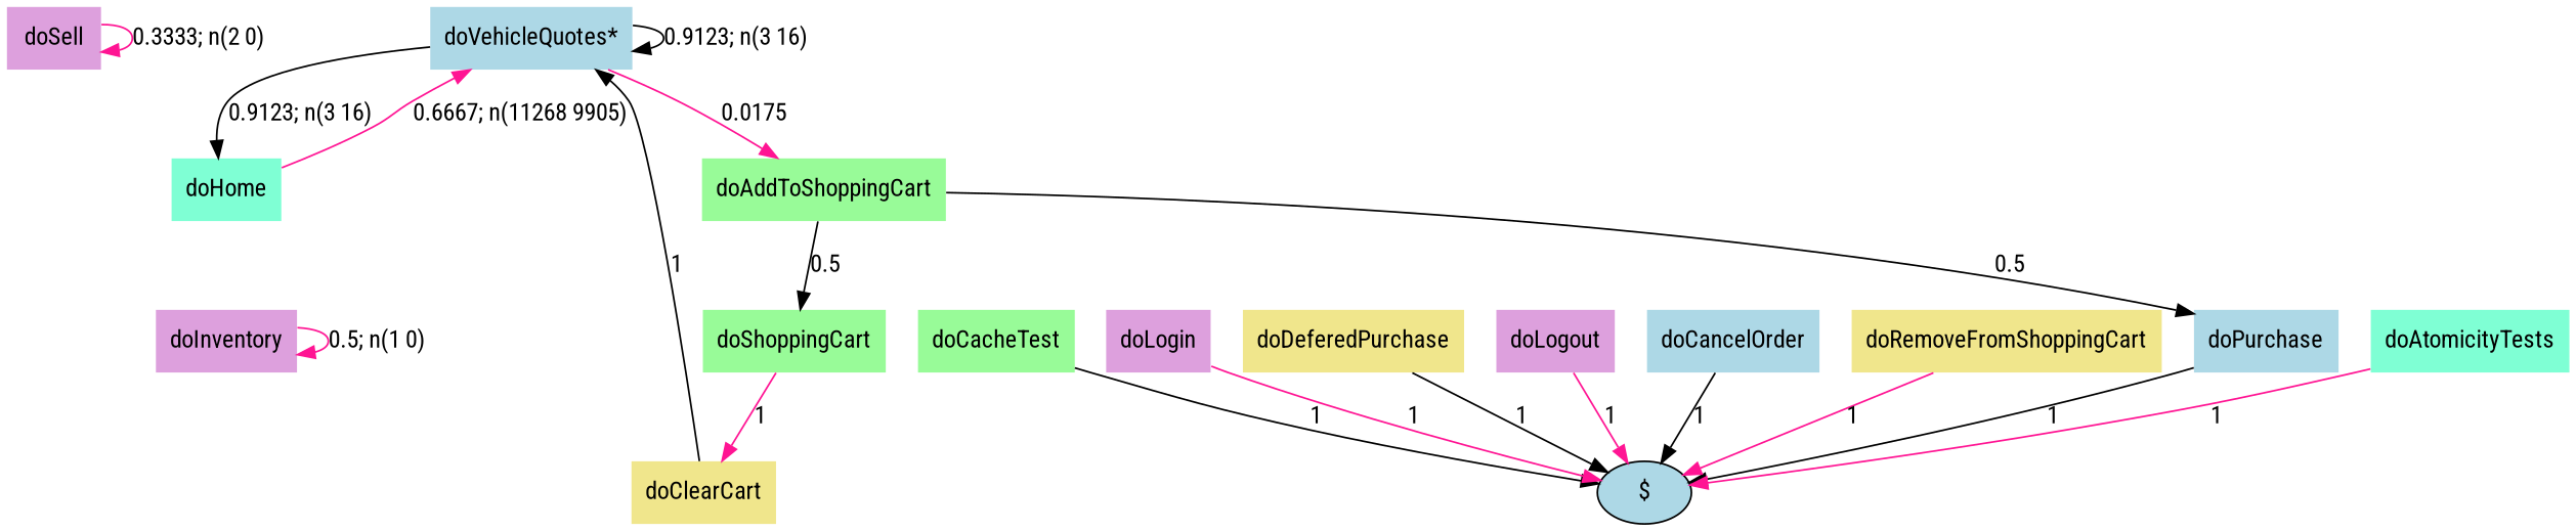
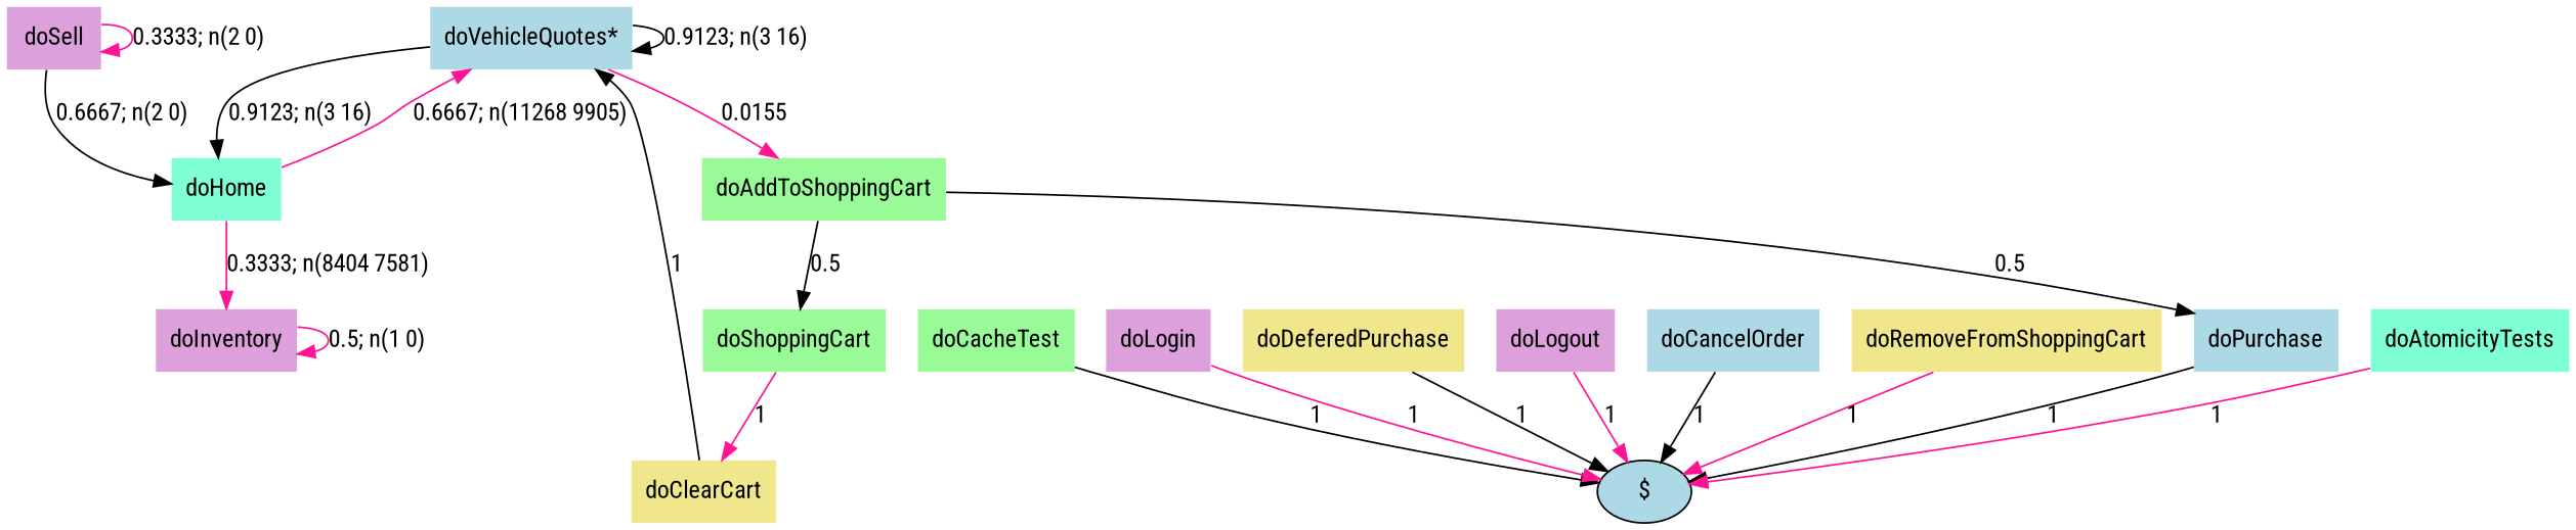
  digraph {
    fontname="Roboto Condensed"
    node [color=black fillcolor=lightblue fontname="Roboto Condensed" shape=none style=filled]
    edge [color=black fontname="Roboto Condensed" style=solid]
    n1 [label="doVehicleQuotes*"]
    n2 [fillcolor=palegreen label=doAddToShoppingCart]
    n3 [fillcolor=aquamarine label=doHome]
    n4 [color=teal fillcolor=palegreen label=doShoppingCart]
    n5 [label=doPurchase]
    n6 [color=teal fillcolor=plum label=doInventory]
    "$" [shape=""]
    n8 [color=teal fillcolor=aquamarine label=doAtomicityTests]
    n9 [fillcolor=palegreen label=doCacheTest]
    n10 [color=teal fillcolor=plum label=doLogin]
    n11 [color=teal fillcolor=khaki label=doClearCart]
    n12 [color=teal fillcolor=khaki label=doDeferedPurchase]
    n13 [fillcolor=plum label=doSell]
    n14 [color=teal fillcolor=plum label=doLogout]
    n15 [label=doCancelOrder]
    n16 [color=red fillcolor=khaki label=doRemoveFromShoppingCart]
    n1 -> n1 [label="0.9123; n(3 16)"]
-   n1 -> n2 [color=deeppink label=0.0175]
+   n1 -> n2 [color=deeppink label=0.0155]
    n1 -> n3 [label="0.9123; n(3 16)"]
    n2 -> n4 [label=0.5]
    n2 -> n5 [label=0.5]
    n3 -> n1 [color=deeppink label="0.6667; n(11268 9905)"]
+   n3 -> n6 [color=deeppink label="0.3333; n(8404 7581)"]
    n4 -> n11 [color=deeppink label=1]
    n5 -> "$" [label=1]
    n6 -> n6 [color=deeppink label="0.5; n(1 0)"]
    n8 -> "$" [color=deeppink label=1]
    n9 -> "$" [label=1]
    n10 -> "$" [color=deeppink label=1]
    n11 -> n1 [label=1]
    n12 -> "$" [label=1]
+   n13 -> n3 [label="0.6667; n(2 0)"]
    n13 -> n13 [color=deeppink label="0.3333; n(2 0)"]
    n14 -> "$" [color=deeppink label=1]
    n15 -> "$" [label=1]
    n16 -> "$" [color=deeppink label=1]
  }
